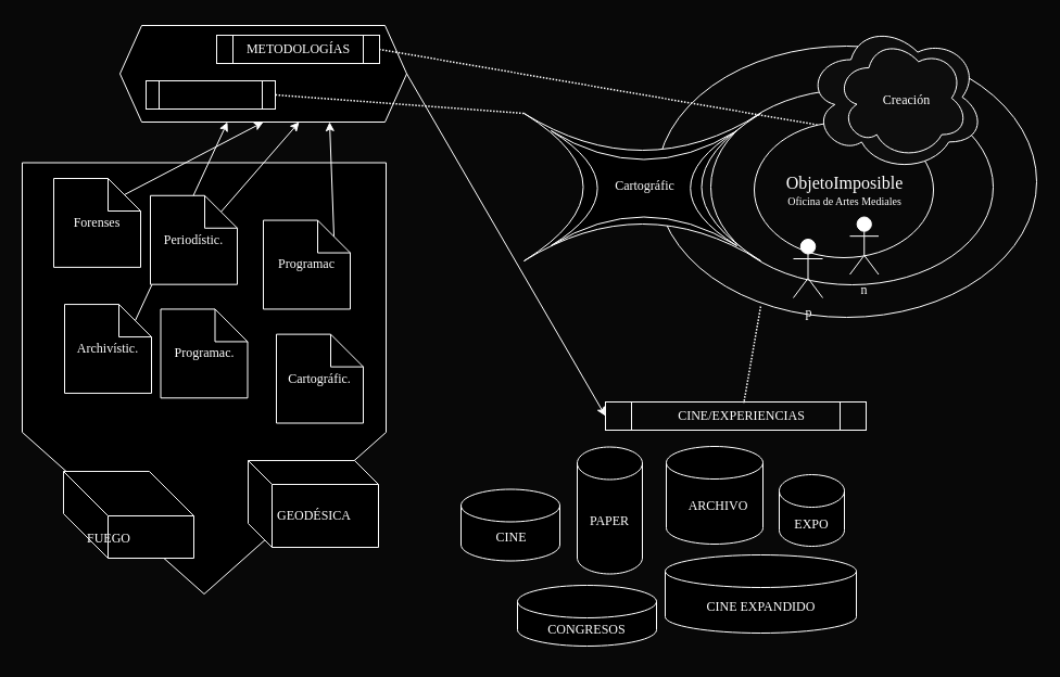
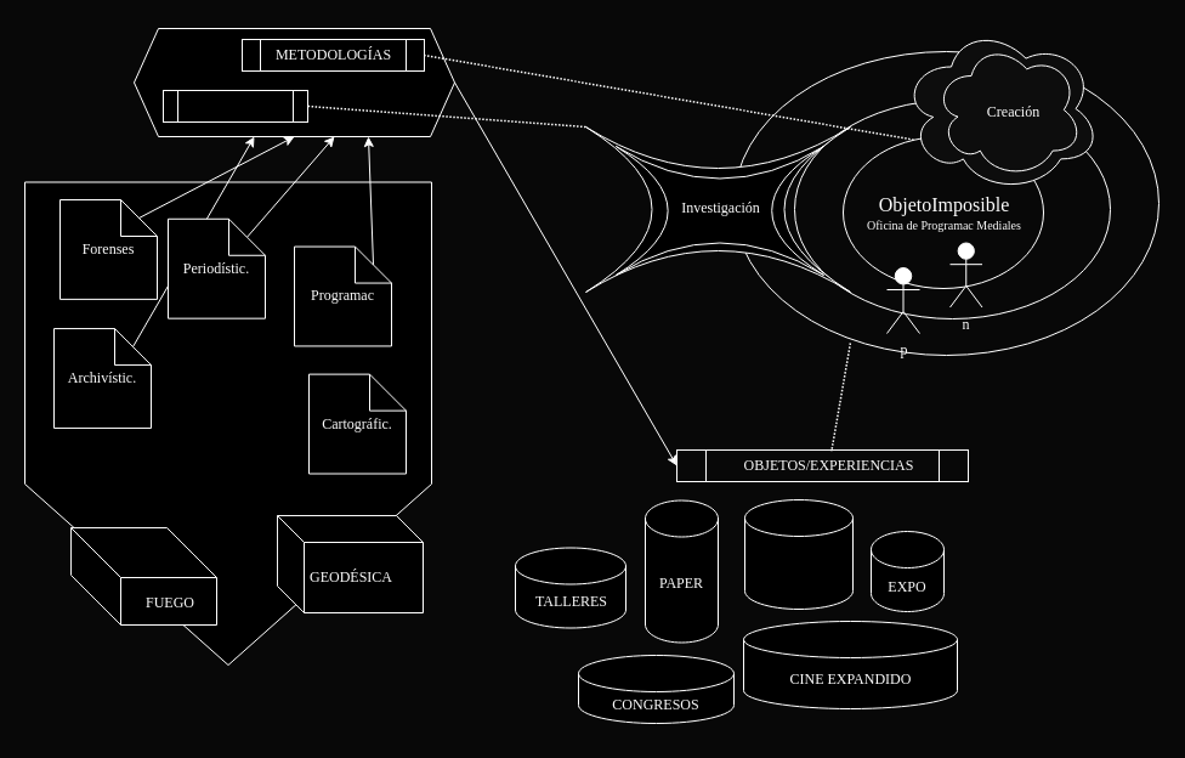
  <mxCell id="0" />
  <mxCell id="1" parent="0" />
  <mxCell id="2" value="" style="shape=offPageConnector;whiteSpace=wrap;html=1;strokeColor=#FFFFFF;fillColor=#000000;" vertex="1" parent="1"><mxGeometry x="20" y="149.5" width="335" height="397.5" as="geometry" /></mxCell>
  <mxCell id="3" value="" style="shape=hexagon;perimeter=hexagonPerimeter2;whiteSpace=wrap;html=1;fixedSize=1;fillColor=#000000;strokeColor=#FFFFFF;" vertex="1" parent="1"><mxGeometry x="110" y="23" width="264" height="89" as="geometry" /></mxCell>
  <mxCell id="4" value="" style="ellipse;whiteSpace=wrap;html=1;fillColor=none;strokeColor=#FFFFFF;" vertex="1" parent="1"><mxGeometry x="604" y="42" width="350" height="250" as="geometry" /></mxCell>
  <mxCell id="5" value="" style="ellipse;whiteSpace=wrap;html=1;fillColor=none;strokeColor=#FFFFFF;" vertex="1" parent="1"><mxGeometry x="654" y="82" width="260" height="180" as="geometry" /></mxCell>
  <mxCell id="6" value="" style="endArrow=none;html=1;strokeWidth=1.5;rounded=0;strokeColor=#FFFFFF;exitX=0.352;exitY=0.021;exitDx=0;exitDy=0;exitPerimeter=0;entryX=1;entryY=0.5;entryDx=0;entryDy=0;dashed=1;dashPattern=1 1;" edge="1" parent="1" source="10" target="29"><mxGeometry width="50" height="50" relative="1" as="geometry"><mxPoint x="859" y="162" as="sourcePoint" /><mxPoint x="493" y="63" as="targetPoint" /></mxGeometry></mxCell>
  <mxCell id="7" value="p" style="shape=umlActor;verticalLabelPosition=bottom;verticalAlign=top;html=1;outlineConnect=0;strokeColor=#FFFFFF;fontColor=#FFFFFF;fontFamily=Fraunces;fontSource=https%3A%2F%2Ffonts.googleapis.com%2Fcss%3Ffamily%3DFraunces;" vertex="1" parent="1"><mxGeometry x="730" y="220" width="27" height="54" as="geometry" /></mxCell>
  <mxCell id="8" value="n" style="shape=umlActor;verticalLabelPosition=bottom;verticalAlign=top;html=1;outlineConnect=0;strokeColor=#FFFFFF;fontColor=#FFFFFF;fontFamily=Fraunces;fontSource=https%3A%2F%2Ffonts.googleapis.com%2Fcss%3Ffamily%3DFraunces;" vertex="1" parent="1"><mxGeometry x="782" y="199.5" width="26.5" height="53" as="geometry" /></mxCell>
  <mxCell id="9" value="" style="group" vertex="1" connectable="0" parent="1"><mxGeometry x="694" y="112" width="165" height="125" as="geometry" /></mxCell>
  <mxCell id="10" value="" style="ellipse;whiteSpace=wrap;html=1;strokeColor=#FFFFFF;fillColor=none;strokeWidth=1;" vertex="1" parent="9"><mxGeometry width="165" height="125" as="geometry" /></mxCell>
- <mxCell id="11" value="&lt;div&gt;&lt;font style=&quot;font-size: 16px;&quot;&gt;ObjetoImposible&lt;/font&gt;&lt;/div&gt;&lt;div&gt;&lt;font style=&quot;font-size: 10px;&quot;&gt;Oficina de Artes Mediales&lt;/font&gt;&lt;br&gt;&lt;/div&gt;" style="text;html=1;align=center;verticalAlign=middle;resizable=0;points=[];autosize=1;strokeColor=none;fillColor=none;fontFamily=Fraunces;fontSource=https%3A%2F%2Ffonts.googleapis.com%2Fcss%3Ffamily%3DFraunces;fontColor=#FFFFFF;" vertex="1" parent="9"><mxGeometry x="7.5" y="37.5" width="150" height="50" as="geometry" /></mxCell>
+ <mxCell id="11" value="&lt;div&gt;&lt;font style=&quot;font-size: 16px;&quot;&gt;ObjetoImposible&lt;/font&gt;&lt;/div&gt;&lt;div&gt;&lt;font style=&quot;font-size: 10px;&quot;&gt;Oficina de Programac Mediales&lt;/font&gt;&lt;br&gt;&lt;/div&gt;" style="text;html=1;align=center;verticalAlign=middle;resizable=0;points=[];autosize=1;strokeColor=none;fillColor=none;fontFamily=Fraunces;fontSource=https%3A%2F%2Ffonts.googleapis.com%2Fcss%3Ffamily%3DFraunces;fontColor=#FFFFFF;" vertex="1" parent="9"><mxGeometry x="7.5" y="37.5" width="150" height="50" as="geometry" /></mxCell>
  <mxCell id="12" value="" style="group" vertex="1" connectable="0" parent="1"><mxGeometry x="742" y="20" width="164" height="138" as="geometry" /></mxCell>
  <mxCell id="13" value="" style="ellipse;shape=cloud;whiteSpace=wrap;html=1;fillColor=#0D0D0D;strokeColor=#FFFFFF;" vertex="1" parent="12"><mxGeometry width="164.0" height="138" as="geometry" /></mxCell>
  <mxCell id="14" value="Creación" style="text;html=1;align=center;verticalAlign=middle;resizable=0;points=[];autosize=1;strokeColor=none;fillColor=none;fontFamily=Fraunces;fontSource=https%3A%2F%2Ffonts.googleapis.com%2Fcss%3Ffamily%3DFraunces;fontColor=#FFFFFF;" vertex="1" parent="12"><mxGeometry x="40.328" y="52.366" width="70" height="30" as="geometry" /></mxCell>
  <mxCell id="15" value="" style="group" vertex="1" connectable="0" parent="1"><mxGeometry x="134" y="74" width="119" height="27" as="geometry" /></mxCell>
  <mxCell id="16" value="" style="shape=process;whiteSpace=wrap;html=1;backgroundOutline=1;strokeColor=#FFFFFF;fillColor=#000000;" vertex="1" parent="15"><mxGeometry width="119" height="26" as="geometry" /></mxCell>
  <mxCell id="17" value="" style="group" vertex="1" connectable="0" parent="1"><mxGeometry x="769" y="34" width="122" height="112" as="geometry" /></mxCell>
  <mxCell id="18" value="" style="ellipse;shape=cloud;whiteSpace=wrap;html=1;fillColor=#0D0D0D;strokeColor=#FFFFFF;" vertex="1" parent="17"><mxGeometry width="122" height="112" as="geometry" /></mxCell>
  <mxCell id="19" value="Creación" style="text;html=1;align=center;verticalAlign=middle;resizable=0;points=[];autosize=1;strokeColor=none;fillColor=none;fontFamily=Fraunces;fontSource=https%3A%2F%2Ffonts.googleapis.com%2Fcss%3Ffamily%3DFraunces;fontColor=#FFFFFF;" vertex="1" parent="17"><mxGeometry x="30" y="42.5" width="70" height="30" as="geometry" /></mxCell>
  <mxCell id="20" value="" style="group" vertex="1" connectable="0" parent="1"><mxGeometry x="486" y="104" width="214" height="136" as="geometry" /></mxCell>
  <mxCell id="21" value="" style="group" vertex="1" connectable="0" parent="20"><mxGeometry width="214" height="136" as="geometry" /></mxCell>
  <mxCell id="22" value="" style="shape=switch;whiteSpace=wrap;html=1;strokeColor=#FFFFFF;fillColor=#000000;" vertex="1" parent="21"><mxGeometry x="-4" width="218" height="136" as="geometry" /></mxCell>
  <mxCell id="23" value="" style="shape=switch;whiteSpace=wrap;html=1;strokeColor=#FFFFFF;fillColor=#000000;" vertex="1" parent="21"><mxGeometry x="20.822" y="16" width="171.2" height="106" as="geometry" /></mxCell>
- <mxCell id="24" value="Cartográfic" style="text;html=1;align=center;verticalAlign=middle;resizable=0;points=[];autosize=1;strokeColor=none;fillColor=none;fontFamily=Fraunces;fontSource=https%3A%2F%2Ffonts.googleapis.com%2Fcss%3Ffamily%3DFraunces;fontColor=#FFFFFF;fontSize=12;" vertex="1" parent="20"><mxGeometry x="59.5" y="54" width="94" height="26" as="geometry" /></mxCell>
+ <mxCell id="24" value="Investigación" style="text;html=1;align=center;verticalAlign=middle;resizable=0;points=[];autosize=1;strokeColor=none;fillColor=none;fontFamily=Fraunces;fontSource=https%3A%2F%2Ffonts.googleapis.com%2Fcss%3Ffamily%3DFraunces;fontColor=#FFFFFF;fontSize=12;" vertex="1" parent="20"><mxGeometry x="59.5" y="54" width="94" height="26" as="geometry" /></mxCell>
  <mxCell id="25" value="" style="group" vertex="1" connectable="0" parent="1"><mxGeometry x="557" y="368" width="256" height="30" as="geometry" /></mxCell>
  <mxCell id="26" value="" style="shape=process;whiteSpace=wrap;html=1;backgroundOutline=1;strokeColor=#FFFFFF;fillColor=none;" vertex="1" parent="25"><mxGeometry y="2" width="240" height="26" as="geometry" /></mxCell>
- <mxCell id="27" value="CINE/EXPERIENCIAS" style="text;html=1;align=center;verticalAlign=middle;resizable=0;points=[];autosize=1;strokeColor=none;fillColor=none;fontFamily=Fraunces;fontSource=https%3A%2F%2Ffonts.googleapis.com%2Fcss%3Ffamily%3DFraunces;fontColor=#FFFFFF;" vertex="1" parent="25"><mxGeometry x="40" y="2" width="170" height="26" as="geometry" /></mxCell>
+ <mxCell id="27" value="OBJETOS/EXPERIENCIAS" style="text;html=1;align=center;verticalAlign=middle;resizable=0;points=[];autosize=1;strokeColor=none;fillColor=none;fontFamily=Fraunces;fontSource=https%3A%2F%2Ffonts.googleapis.com%2Fcss%3Ffamily%3DFraunces;fontColor=#FFFFFF;" vertex="1" parent="25"><mxGeometry x="40" y="2" width="170" height="26" as="geometry" /></mxCell>
  <mxCell id="28" value="" style="endArrow=none;html=1;strokeWidth=1.5;rounded=0;strokeColor=#FFFFFF;exitX=0.274;exitY=0.96;exitDx=0;exitDy=0;exitPerimeter=0;dashed=1;dashPattern=1 1;entryX=0.514;entryY=0.038;entryDx=0;entryDy=0;entryPerimeter=0;" edge="1" parent="1" source="4" target="27"><mxGeometry width="50" height="50" relative="1" as="geometry"><mxPoint x="762" y="125" as="sourcePoint" /><mxPoint x="711" y="341" as="targetPoint" /></mxGeometry></mxCell>
  <mxCell id="29" value="" style="shape=process;whiteSpace=wrap;html=1;backgroundOutline=1;strokeColor=#FFFFFF;fillColor=none;" vertex="1" parent="1"><mxGeometry x="199" y="32" width="150" height="26" as="geometry" /></mxCell>
  <mxCell id="30" value="METODOLOGÍAS" style="text;html=1;align=center;verticalAlign=middle;resizable=0;points=[];autosize=1;strokeColor=none;fillColor=none;fontFamily=Fraunces;fontSource=https%3A%2F%2Ffonts.googleapis.com%2Fcss%3Ffamily%3DFraunces;fontColor=#FFFFFF;" vertex="1" parent="1"><mxGeometry x="214" y="30" width="120" height="30" as="geometry" /></mxCell>
  <mxCell id="31" value="" style="endArrow=none;html=1;strokeWidth=1.5;rounded=0;strokeColor=#FFFFFF;exitX=0;exitY=0;exitDx=0;exitDy=0;exitPerimeter=0;entryX=1;entryY=0.5;entryDx=0;entryDy=0;dashed=1;dashPattern=1 1;" edge="1" parent="1" source="22" target="16"><mxGeometry width="50" height="50" relative="1" as="geometry"><mxPoint x="762" y="125" as="sourcePoint" /><mxPoint x="359" y="55" as="targetPoint" /></mxGeometry></mxCell>
  <mxCell id="32" value="" style="endArrow=classic;html=1;rounded=0;strokeColor=#FFFFFF;entryX=0.5;entryY=1;entryDx=0;entryDy=0;exitX=0;exitY=0;exitDx=65;exitDy=15;exitPerimeter=0;" edge="1" parent="1" source="36" target="3"><mxGeometry width="50" height="50" relative="1" as="geometry"><mxPoint x="122" y="180" as="sourcePoint" /><mxPoint x="172" y="130" as="targetPoint" /></mxGeometry></mxCell>
  <mxCell id="33" value="" style="endArrow=classic;html=1;rounded=0;strokeColor=#FFFFFF;entryX=0.625;entryY=1;entryDx=0;entryDy=0;exitX=0;exitY=0;exitDx=65;exitDy=15;exitPerimeter=0;" edge="1" parent="1" source="37" target="3"><mxGeometry width="50" height="50" relative="1" as="geometry"><mxPoint x="109" y="189" as="sourcePoint" /><mxPoint x="252" y="122" as="targetPoint" /></mxGeometry></mxCell>
  <mxCell id="34" value="" style="endArrow=classic;html=1;rounded=0;strokeColor=#FFFFFF;entryX=0.731;entryY=1;entryDx=0;entryDy=0;exitX=0;exitY=0;exitDx=65;exitDy=15;exitPerimeter=0;entryPerimeter=0;" edge="1" parent="1" source="38" target="3"><mxGeometry width="50" height="50" relative="1" as="geometry"><mxPoint x="213" y="205" as="sourcePoint" /><mxPoint x="285" y="122" as="targetPoint" /></mxGeometry></mxCell>
  <mxCell id="35" value="" style="endArrow=classic;html=1;rounded=0;strokeColor=#FFFFFF;entryX=0.375;entryY=1;entryDx=0;entryDy=0;exitX=0;exitY=0;exitDx=65;exitDy=15;exitPerimeter=0;" edge="1" parent="1" source="58" target="3"><mxGeometry width="50" height="50" relative="1" as="geometry"><mxPoint x="109" y="189" as="sourcePoint" /><mxPoint x="252" y="122" as="targetPoint" /></mxGeometry></mxCell>
  <mxCell id="36" value="Forenses" style="shape=note;whiteSpace=wrap;html=1;backgroundOutline=1;darkOpacity=0.05;strokeColor=#FFFFFF;fillColor=#000000;fontColor=#FFFFFF;fontFamily=Fraunces;fontSource=https%3A%2F%2Ffonts.googleapis.com%2Fcss%3Ffamily%3DFraunces;" vertex="1" parent="1"><mxGeometry x="49" y="164" width="80" height="81.891" as="geometry" /></mxCell>
  <mxCell id="37" value="Periodístic." style="shape=note;whiteSpace=wrap;html=1;backgroundOutline=1;darkOpacity=0.05;strokeColor=#FFFFFF;fillColor=#000000;fontColor=#FFFFFF;fontFamily=Fraunces;fontSource=https%3A%2F%2Ffonts.googleapis.com%2Fcss%3Ffamily%3DFraunces;" vertex="1" parent="1"><mxGeometry x="138" y="179.779" width="80" height="81.891" as="geometry" /></mxCell>
  <mxCell id="38" value="Programac" style="shape=note;whiteSpace=wrap;html=1;backgroundOutline=1;darkOpacity=0.05;strokeColor=#FFFFFF;fillColor=#000000;fontColor=#FFFFFF;fontFamily=Fraunces;fontSource=https%3A%2F%2Ffonts.googleapis.com%2Fcss%3Ffamily%3DFraunces;" vertex="1" parent="1"><mxGeometry x="242" y="202.549" width="80" height="81.891" as="geometry" /></mxCell>
- <mxCell id="39" value="Programac." style="shape=note;whiteSpace=wrap;html=1;backgroundOutline=1;darkOpacity=0.05;strokeColor=#FFFFFF;fillColor=#000000;fontColor=#FFFFFF;fontFamily=Fraunces;fontSource=https%3A%2F%2Ffonts.googleapis.com%2Fcss%3Ffamily%3DFraunces;" vertex="1" parent="1"><mxGeometry x="147.5" y="284.44" width="80" height="81.891" as="geometry" /></mxCell>
  <mxCell id="40" value="Cartográfic." style="shape=note;whiteSpace=wrap;html=1;backgroundOutline=1;darkOpacity=0.05;strokeColor=#FFFFFF;fillColor=#000000;fontColor=#FFFFFF;fontFamily=Fraunces;fontSource=https%3A%2F%2Ffonts.googleapis.com%2Fcss%3Ffamily%3DFraunces;" vertex="1" parent="1"><mxGeometry x="254" y="307.609" width="80" height="81.891" as="geometry" /></mxCell>
  <mxCell id="41" value="" style="endArrow=classic;html=1;rounded=0;strokeColor=#FFFFFF;entryX=0;entryY=0.5;entryDx=0;entryDy=0;exitX=1;exitY=0.5;exitDx=0;exitDy=0;" edge="1" parent="1" source="3" target="26"><mxGeometry width="50" height="50" relative="1" as="geometry"><mxPoint x="317" y="228" as="sourcePoint" /><mxPoint x="313" y="122" as="targetPoint" /></mxGeometry></mxCell>
  <mxCell id="42" value="" style="shape=cylinder3;whiteSpace=wrap;html=1;boundedLbl=1;backgroundOutline=1;size=15;strokeWidth=1;fillColor=#000000;strokeColor=#FFFFFF;" vertex="1" parent="1"><mxGeometry x="531" y="411.5" width="60" height="117" as="geometry" /></mxCell>
  <mxCell id="43" value="PAPER" style="text;whiteSpace=wrap;html=1;fontColor=#FFFFFF;fontFamily=Fraunces;fontSource=https%3A%2F%2Ffonts.googleapis.com%2Fcss%3Ffamily%3DFraunces;align=center;" vertex="1" parent="1"><mxGeometry x="533" y="465.5" width="56" height="36" as="geometry" /></mxCell>
  <mxCell id="44" value="" style="shape=cylinder3;whiteSpace=wrap;html=1;boundedLbl=1;backgroundOutline=1;size=15;strokeWidth=1;fillColor=#000000;strokeColor=#FFFFFF;" vertex="1" parent="1"><mxGeometry x="476" y="539" width="128" height="56" as="geometry" /></mxCell>
  <mxCell id="45" value="CONGRESOS" style="text;whiteSpace=wrap;html=1;fontColor=#FFFFFF;fontFamily=Fraunces;fontSource=https%3A%2F%2Ffonts.googleapis.com%2Fcss%3Ffamily%3DFraunces;align=center;" vertex="1" parent="1"><mxGeometry x="512" y="566" width="56" height="36" as="geometry" /></mxCell>
  <mxCell id="46" value="" style="shape=cylinder3;whiteSpace=wrap;html=1;boundedLbl=1;backgroundOutline=1;size=15;strokeWidth=1;fillColor=#000000;strokeColor=#FFFFFF;" vertex="1" parent="1"><mxGeometry x="613" y="411" width="89" height="90" as="geometry" /></mxCell>
- <mxCell id="47" value="ARCHIVO" style="text;whiteSpace=wrap;html=1;fontColor=#FFFFFF;fontFamily=Fraunces;fontSource=https%3A%2F%2Ffonts.googleapis.com%2Fcss%3Ffamily%3DFraunces;align=center;" vertex="1" parent="1"><mxGeometry x="633" y="452" width="56" height="36" as="geometry" /></mxCell>
  <mxCell id="48" value="" style="shape=cylinder3;whiteSpace=wrap;html=1;boundedLbl=1;backgroundOutline=1;size=15;strokeWidth=1;fillColor=#000000;strokeColor=#FFFFFF;" vertex="1" parent="1"><mxGeometry x="612" y="511" width="176" height="72" as="geometry" /></mxCell>
  <mxCell id="49" value="CINE EXPANDIDO" style="text;whiteSpace=wrap;html=1;fontColor=#FFFFFF;fontFamily=Fraunces;fontSource=https%3A%2F%2Ffonts.googleapis.com%2Fcss%3Ffamily%3DFraunces;align=center;" vertex="1" parent="1"><mxGeometry x="610" y="545" width="181" height="36" as="geometry" /></mxCell>
  <mxCell id="50" value="" style="shape=cylinder3;whiteSpace=wrap;html=1;boundedLbl=1;backgroundOutline=1;size=15;strokeWidth=1;fillColor=#000000;strokeColor=#FFFFFF;" vertex="1" parent="1"><mxGeometry x="717" y="437" width="60" height="66" as="geometry" /></mxCell>
  <mxCell id="51" value="EXPO" style="text;whiteSpace=wrap;html=1;fontColor=#FFFFFF;fontFamily=Fraunces;fontSource=https%3A%2F%2Ffonts.googleapis.com%2Fcss%3Ffamily%3DFraunces;align=center;" vertex="1" parent="1"><mxGeometry x="719" y="469" width="56" height="36" as="geometry" /></mxCell>
  <mxCell id="52" value="" style="shape=cylinder3;whiteSpace=wrap;html=1;boundedLbl=1;backgroundOutline=1;size=15;strokeWidth=1;fillColor=#000000;strokeColor=#FFFFFF;" vertex="1" parent="1"><mxGeometry x="424" y="450.5" width="91" height="66" as="geometry" /></mxCell>
- <mxCell id="53" value="CINE" style="text;whiteSpace=wrap;html=1;fontColor=#FFFFFF;fontFamily=Fraunces;fontSource=https%3A%2F%2Ffonts.googleapis.com%2Fcss%3Ffamily%3DFraunces;align=center;" vertex="1" parent="1"><mxGeometry x="419" y="480.5" width="103" height="36" as="geometry" /></mxCell>
+ <mxCell id="53" value="TALLERES" style="text;whiteSpace=wrap;html=1;fontColor=#FFFFFF;fontFamily=Fraunces;fontSource=https%3A%2F%2Ffonts.googleapis.com%2Fcss%3Ffamily%3DFraunces;align=center;" vertex="1" parent="1"><mxGeometry x="419" y="480.5" width="103" height="36" as="geometry" /></mxCell>
  <mxCell id="54" value="" style="shape=cube;whiteSpace=wrap;html=1;boundedLbl=1;backgroundOutline=1;darkOpacity=0.05;darkOpacity2=0.1;fillColor=#000000;strokeColor=#FFFFFF;size=41;" vertex="1" parent="1"><mxGeometry x="58" y="434" width="120" height="80" as="geometry" /></mxCell>
- <mxCell id="55" value="FUEGO" style="text;html=1;align=center;verticalAlign=middle;whiteSpace=wrap;rounded=0;fontFamily=Fraunces;fontSource=https%3A%2F%2Ffonts.googleapis.com%2Fcss%3Ffamily%3DFraunces;fontColor=#FFFFFF;" vertex="1" parent="1"><mxGeometry x="70" y="480.5" width="60" height="30" as="geometry" /></mxCell>
+ <mxCell id="55" value="FUEGO" style="text;html=1;align=center;verticalAlign=middle;whiteSpace=wrap;rounded=0;fontFamily=Fraunces;fontSource=https%3A%2F%2Ffonts.googleapis.com%2Fcss%3Ffamily%3DFraunces;fontColor=#FFFFFF;" vertex="1" parent="1"><mxGeometry x="110" y="480.5" width="60" height="30" as="geometry" /></mxCell>
  <mxCell id="56" value="" style="shape=cube;whiteSpace=wrap;html=1;boundedLbl=1;backgroundOutline=1;darkOpacity=0.05;darkOpacity2=0.1;fillColor=#000000;strokeColor=#FFFFFF;size=22;" vertex="1" parent="1"><mxGeometry x="228" y="424" width="120" height="80" as="geometry" /></mxCell>
  <mxCell id="57" value="GEODÉSICA" style="text;html=1;align=center;verticalAlign=middle;whiteSpace=wrap;rounded=0;fontFamily=Fraunces;fontSource=https%3A%2F%2Ffonts.googleapis.com%2Fcss%3Ffamily%3DFraunces;fontColor=#FFFFFF;" vertex="1" parent="1"><mxGeometry x="259" y="460" width="60" height="30" as="geometry" /></mxCell>
- <mxCell id="58" value="Archivístic." style="shape=note;whiteSpace=wrap;html=1;backgroundOutline=1;darkOpacity=0.05;strokeColor=#FFFFFF;fillColor=#000000;fontColor=#FFFFFF;fontFamily=Fraunces;fontSource=https%3A%2F%2Ffonts.googleapis.com%2Fcss%3Ffamily%3DFraunces;" vertex="1" parent="1"><mxGeometry x="59" y="280.059" width="80" height="81.891" as="geometry" /></mxCell>
+ <mxCell id="58" value="Archivístic." style="shape=note;whiteSpace=wrap;html=1;backgroundOutline=1;darkOpacity=0.05;strokeColor=#FFFFFF;fillColor=#000000;fontColor=#FFFFFF;fontFamily=Fraunces;fontSource=https%3A%2F%2Ffonts.googleapis.com%2Fcss%3Ffamily%3DFraunces;" vertex="1" parent="1"><mxGeometry x="44" y="270.059" width="80" height="81.891" as="geometry" /></mxCell>
